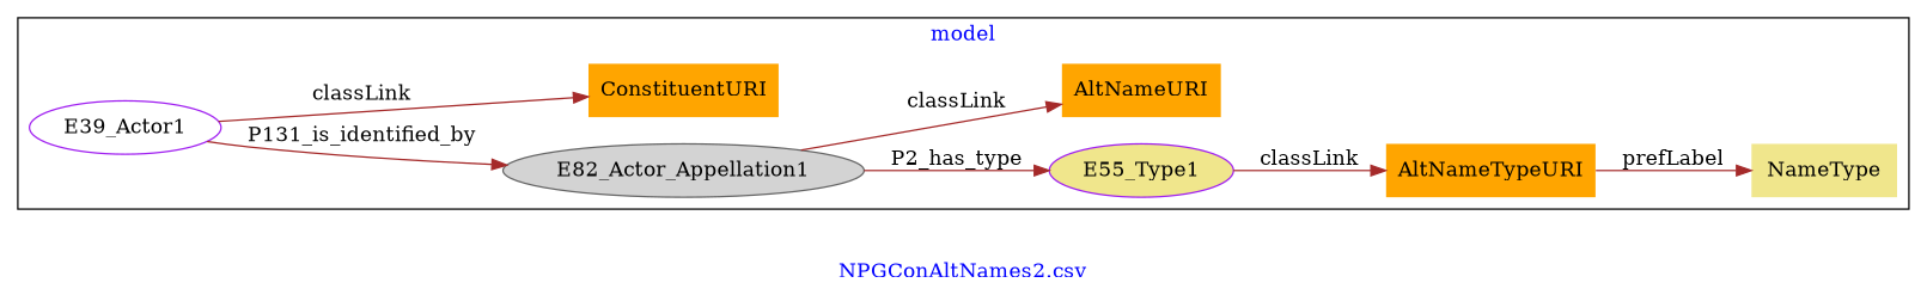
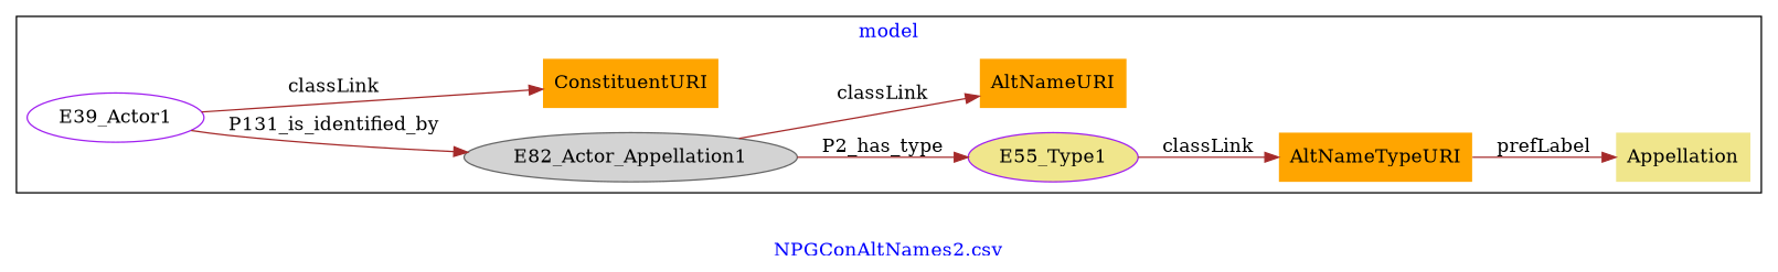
  digraph {
    fontcolor=blue
    label="NPGConAltNames2.csv"
    rankdir=LR
    remincross=true
    node [color=purple fillcolor=orange style=filled shape=plaintext]
    edge [color=brown fontcolor=black]
    n1 [fillcolor=white label=E39_Actor1 shape=""]
    n2 [color=gray40 fillcolor=lightgrey label=E82_Actor_Appellation1 shape=""]
    n3 [fillcolor=khaki label=E55_Type1 shape=""]
    n4 [color=gray40 label=AltNameURI]
    n5 [color=brown label=AltNameTypeURI]
-   n6 [fillcolor=khaki label=NameType]
+   n6 [fillcolor=khaki label=Appellation]
    n7 [color=brown label=ConstituentURI]
    subgraph cluster_1 {
      label=model
      n1
      n2
      n3
      n4
      n5
      n6
      n7
    }
    n1 -> n2 [label=P131_is_identified_by]
    n1 -> n7 [label=classLink]
    n2 -> n3 [label=P2_has_type]
    n2 -> n4 [label=classLink]
    n3 -> n5 [label=classLink]
    n5 -> n6 [label=prefLabel]
  }
